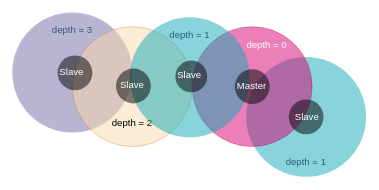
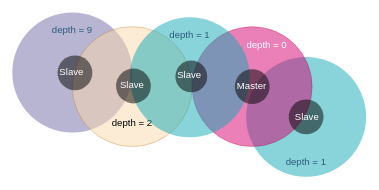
  <mxCell id="0" />
  <mxCell id="1" parent="0" />
  <mxCell id="2" value="depth = 1" style="ellipse;whiteSpace=wrap;html=1;aspect=fixed;rounded=1;shadow=0;glass=0;labelBackgroundColor=none;strokeColor=none;strokeWidth=1;fillColor=#12AAB5;gradientColor=none;fontFamily=Helvetica;fontSize=16;fontColor=#2F5B7C;align=center;opacity=50;spacing=15;verticalAlign=bottom;" vertex="1" parent="1"><mxGeometry x="410" y="94" width="200" height="200" as="geometry" /></mxCell>
  <mxCell id="3" value="&lt;div style=&quot;text-align: center ; font-size: 16px&quot;&gt;&lt;span style=&quot;font-size: 16px&quot;&gt;&amp;nbsp; &amp;nbsp; &amp;nbsp; &amp;nbsp; &amp;nbsp; &amp;nbsp;&lt;/span&gt;&lt;span&gt;depth = 0&lt;/span&gt;&lt;/div&gt;" style="ellipse;whiteSpace=wrap;html=1;aspect=fixed;rounded=1;shadow=0;glass=0;labelBackgroundColor=none;strokeWidth=1;fontFamily=Helvetica;fontSize=16;align=center;opacity=50;verticalAlign=top;spacing=15;fillColor=#d80073;strokeColor=#A50040;fontColor=#ffffff;" parent="1" vertex="1"><mxGeometry x="320" y="43.5" width="200" height="200" as="geometry" /></mxCell>
  <mxCell id="4" value="" style="ellipse;whiteSpace=wrap;html=1;aspect=fixed;rounded=1;shadow=0;glass=0;labelBackgroundColor=none;strokeColor=none;strokeWidth=1;gradientColor=none;fontFamily=Helvetica;fontSize=16;fontColor=#2F5B7C;align=center;opacity=50;spacing=15;fillColor=#000000;" vertex="1" parent="1"><mxGeometry x="481" y="165" width="58" height="58" as="geometry" /></mxCell>
- <mxCell id="5" value="depth = 3" style="ellipse;whiteSpace=wrap;html=1;aspect=fixed;rounded=1;shadow=0;glass=0;labelBackgroundColor=none;strokeColor=none;strokeWidth=1;fillColor=#736CA8;gradientColor=none;fontFamily=Helvetica;fontSize=16;fontColor=#2F5B7C;align=center;opacity=50;spacing=15;verticalAlign=top;" parent="1" vertex="1"><mxGeometry x="20" y="20" width="200" height="200" as="geometry" /></mxCell>
+ <mxCell id="5" value="depth = 9" style="ellipse;whiteSpace=wrap;html=1;aspect=fixed;rounded=1;shadow=0;glass=0;labelBackgroundColor=none;strokeColor=none;strokeWidth=1;fillColor=#736CA8;gradientColor=none;fontFamily=Helvetica;fontSize=16;fontColor=#2F5B7C;align=center;opacity=50;spacing=15;verticalAlign=top;" parent="1" vertex="1"><mxGeometry x="20" y="20" width="200" height="200" as="geometry" /></mxCell>
  <mxCell id="6" value="&lt;div style=&quot;text-align: center ; font-size: 16px&quot;&gt;&lt;span style=&quot;font-size: 16px&quot;&gt;depth = 2&lt;/span&gt;&lt;/div&gt;" style="ellipse;whiteSpace=wrap;html=1;aspect=fixed;rounded=1;shadow=0;glass=0;labelBackgroundColor=none;strokeColor=#b46504;strokeWidth=1;fillColor=#fad7ac;fontFamily=Helvetica;fontSize=16;align=center;opacity=50;verticalAlign=bottom;spacingBottom=15;spacing=15;" parent="1" vertex="1"><mxGeometry x="120" y="43.5" width="200" height="200" as="geometry" /></mxCell>
  <mxCell id="7" value="&lt;font color=&quot;#ffffff&quot;&gt;Slave&lt;/font&gt;" style="text;html=1;resizable=0;points=[];autosize=1;align=center;verticalAlign=top;spacingTop=-4;fontSize=16;fontFamily=Helvetica;fontColor=#2F5B7C;" vertex="1" parent="1"><mxGeometry x="481" y="180.5" width="60" height="20" as="geometry" /></mxCell>
  <mxCell id="8" value="" style="group" vertex="1" connectable="0" parent="1"><mxGeometry x="95.5" y="91.5" width="61.75" height="58" as="geometry" /></mxCell>
  <mxCell id="9" value="" style="ellipse;whiteSpace=wrap;html=1;aspect=fixed;rounded=1;shadow=0;glass=0;labelBackgroundColor=none;strokeColor=none;strokeWidth=1;gradientColor=none;fontFamily=Helvetica;fontSize=16;fontColor=#2F5B7C;align=center;opacity=50;spacing=15;fillColor=#000000;" vertex="1" parent="8"><mxGeometry width="58" height="58" as="geometry" /></mxCell>
  <mxCell id="10" value="&lt;font color=&quot;#ffffff&quot;&gt;Slave&lt;/font&gt;" style="text;html=1;resizable=0;points=[];autosize=1;align=left;verticalAlign=top;spacingTop=-4;fontSize=16;fontFamily=Helvetica;fontColor=#2F5B7C;" vertex="1" parent="8"><mxGeometry x="1.75" y="15.5" width="60" height="20" as="geometry" /></mxCell>
  <mxCell id="11" value="depth = 1" style="ellipse;whiteSpace=wrap;html=1;aspect=fixed;rounded=1;shadow=0;glass=0;labelBackgroundColor=none;strokeColor=none;strokeWidth=1;fillColor=#12AAB5;gradientColor=none;fontFamily=Helvetica;fontSize=16;fontColor=#2F5B7C;align=center;opacity=50;spacing=15;verticalAlign=top;" parent="1" vertex="1"><mxGeometry x="216" y="28" width="200" height="200" as="geometry" /></mxCell>
  <mxCell id="12" value="" style="group" vertex="1" connectable="0" parent="1"><mxGeometry x="193" y="113.5" width="61.75" height="58" as="geometry" /></mxCell>
  <mxCell id="13" value="" style="ellipse;whiteSpace=wrap;html=1;aspect=fixed;rounded=1;shadow=0;glass=0;labelBackgroundColor=none;strokeColor=none;strokeWidth=1;gradientColor=none;fontFamily=Helvetica;fontSize=16;fontColor=#2F5B7C;align=center;opacity=50;spacing=15;fillColor=#000000;" vertex="1" parent="12"><mxGeometry width="58" height="58" as="geometry" /></mxCell>
  <mxCell id="14" value="&lt;font color=&quot;#ffffff&quot;&gt;Slave&lt;/font&gt;" style="text;html=1;resizable=0;points=[];autosize=1;align=left;verticalAlign=top;spacingTop=-4;fontSize=16;fontFamily=Helvetica;fontColor=#2F5B7C;" vertex="1" parent="12"><mxGeometry x="4.75" y="15.5" width="60" height="20" as="geometry" /></mxCell>
  <mxCell id="15" value="" style="ellipse;whiteSpace=wrap;html=1;aspect=fixed;rounded=1;shadow=0;glass=0;labelBackgroundColor=none;strokeColor=none;strokeWidth=1;gradientColor=none;fontFamily=Helvetica;fontSize=16;fontColor=#2F5B7C;align=center;opacity=50;spacing=15;fillColor=#000000;" vertex="1" parent="1"><mxGeometry x="292" y="100" width="53" height="53" as="geometry" /></mxCell>
  <mxCell id="16" value="&lt;font color=&quot;#ffffff&quot;&gt;Slave&lt;/font&gt;" style="text;html=1;resizable=0;points=[];autosize=1;align=center;verticalAlign=top;spacingTop=-4;fontSize=16;fontFamily=Helvetica;fontColor=#2F5B7C;" vertex="1" parent="1"><mxGeometry x="285" y="111.5" width="60" height="20" as="geometry" /></mxCell>
  <mxCell id="17" value="" style="group" vertex="1" connectable="0" parent="1"><mxGeometry x="391.13" y="114.5" width="61.75" height="58" as="geometry" /></mxCell>
  <mxCell id="18" value="" style="ellipse;whiteSpace=wrap;html=1;aspect=fixed;rounded=1;shadow=0;glass=0;labelBackgroundColor=none;strokeColor=none;strokeWidth=1;gradientColor=none;fontFamily=Helvetica;fontSize=16;fontColor=#2F5B7C;align=center;opacity=50;spacing=15;fillColor=#000000;" parent="17" vertex="1"><mxGeometry width="58" height="58" as="geometry" /></mxCell>
  <mxCell id="19" value="&lt;font color=&quot;#ffffff&quot;&gt;Master&lt;/font&gt;" style="text;html=1;resizable=0;points=[];autosize=1;align=left;verticalAlign=top;spacingTop=-4;fontSize=16;fontFamily=Helvetica;fontColor=#2F5B7C;" parent="17" vertex="1"><mxGeometry x="1.75" y="15.5" width="60" height="20" as="geometry" /></mxCell>
